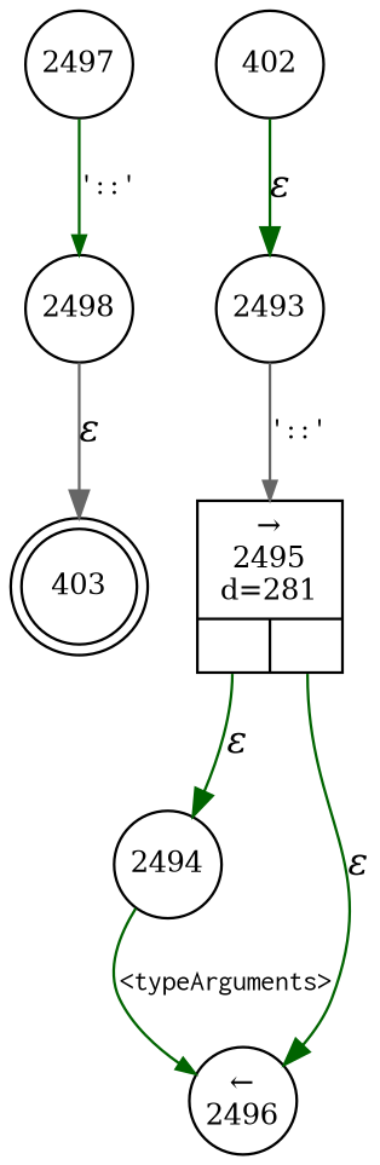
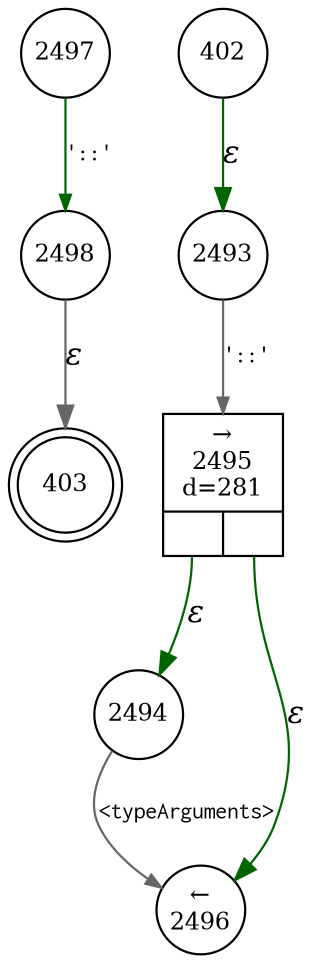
  digraph {
    rankdir=TB
    node [fixedsize=true fontsize=11 shape=circle peripheries=1]
    edge [color=darkgreen fontname="Times-Italic"]
    n1 [label=403 shape=doublecircle width=.6 peripheries=""]
    n2 [label="&larr;\n2496" width=.55]
    n3 [label=2497 width=.55]
    n4 [label=2498 width=.55]
    n5 [label=402 width=.55]
    n6 [label=2493 width=.55]
    n7 [fixedsize=false label="{&rarr;\n2495\nd=281|{<p0>|<p1>}}" shape=record]
    n8 [label=2494 width=.55]
    n3 -> n4 [arrowhead=normal arrowsize=.7 fontname=Courier fontsize=11 label="'::'"]
    n4 -> n1 [color=gray40 label="&epsilon;"]
    n5 -> n6 [label="&epsilon;"]
    n6 -> n7 [arrowhead=normal arrowsize=.7 color=gray40 fontname=Courier fontsize=11 label="'::'"]
    n7 -> n2 [label="&epsilon;" tailport=p1]
    n7 -> n8 [label="&epsilon;" tailport=p0]
-   n8 -> n2 [arrowhead=normal arrowsize=.7 fontname=Courier fontsize=11 label="<typeArguments>"]
+   n8 -> n2 [arrowhead=normal arrowsize=.7 color=gray40 fontname=Courier fontsize=11 label="<typeArguments>"]
  }
